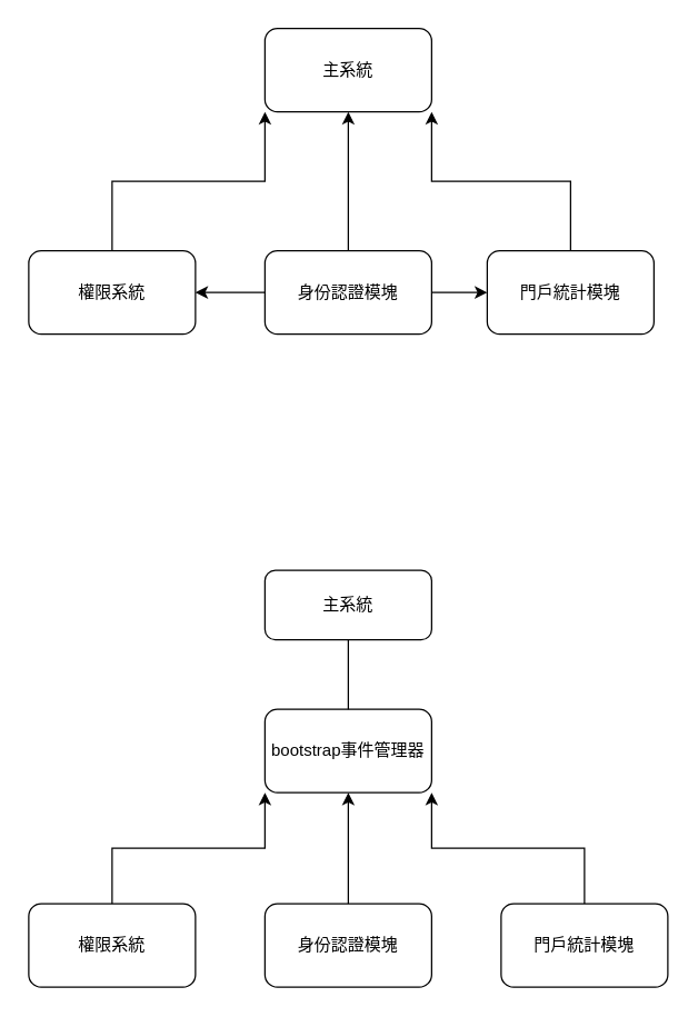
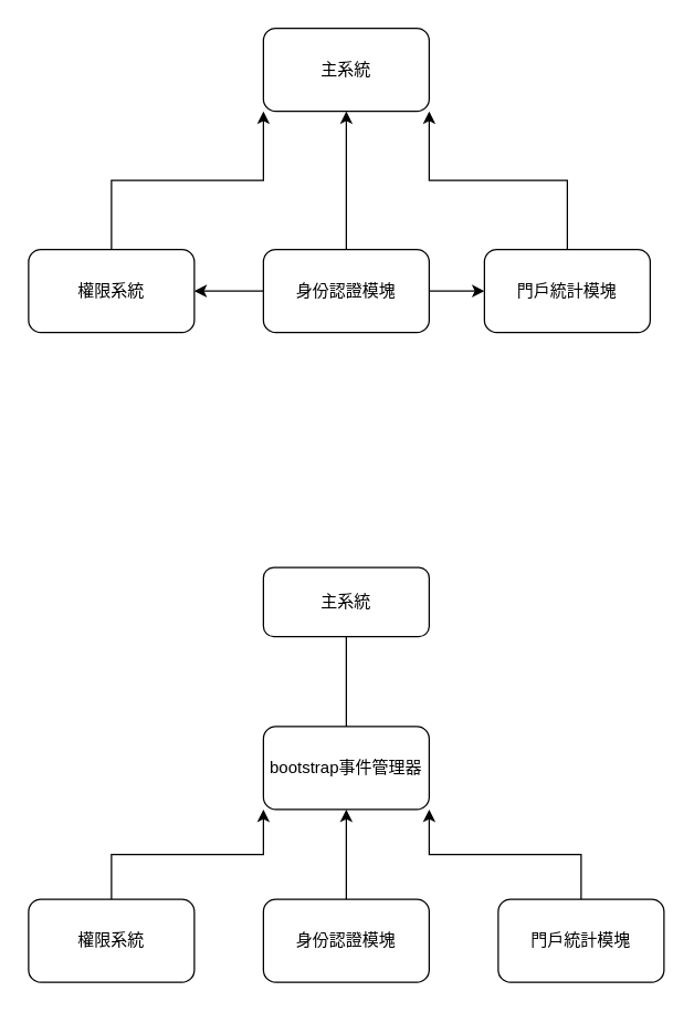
  <mxCell id="0" />
  <mxCell id="1" parent="0" />
  <mxCell id="2" value="主系統" style="rounded=1;whiteSpace=wrap;html=1;" vertex="1" parent="1"><mxGeometry x="190" y="20" width="120" height="60" as="geometry" /></mxCell>
  <mxCell id="3" value="" style="edgeStyle=orthogonalEdgeStyle;rounded=0;orthogonalLoop=1;jettySize=auto;html=1;" edge="1" parent="1" source="6" target="8"><mxGeometry relative="1" as="geometry" /></mxCell>
  <mxCell id="4" style="edgeStyle=orthogonalEdgeStyle;rounded=0;orthogonalLoop=1;jettySize=auto;html=1;exitX=0.5;exitY=0;exitDx=0;exitDy=0;entryX=0.5;entryY=1;entryDx=0;entryDy=0;" edge="1" parent="1" source="6" target="2"><mxGeometry relative="1" as="geometry" /></mxCell>
  <mxCell id="5" style="edgeStyle=orthogonalEdgeStyle;rounded=0;orthogonalLoop=1;jettySize=auto;html=1;exitX=1;exitY=0.5;exitDx=0;exitDy=0;" edge="1" parent="1" source="6" target="10"><mxGeometry relative="1" as="geometry" /></mxCell>
  <mxCell id="6" value="身份認證模塊" style="rounded=1;whiteSpace=wrap;html=1;" vertex="1" parent="1"><mxGeometry x="190" y="180" width="120" height="60" as="geometry" /></mxCell>
  <mxCell id="7" style="edgeStyle=orthogonalEdgeStyle;rounded=0;orthogonalLoop=1;jettySize=auto;html=1;exitX=0.5;exitY=0;exitDx=0;exitDy=0;entryX=0;entryY=1;entryDx=0;entryDy=0;" edge="1" parent="1" source="8" target="2"><mxGeometry relative="1" as="geometry" /></mxCell>
  <mxCell id="8" value="權限系統" style="whiteSpace=wrap;html=1;rounded=1;" vertex="1" parent="1"><mxGeometry x="20" y="180" width="120" height="60" as="geometry" /></mxCell>
  <mxCell id="9" style="edgeStyle=orthogonalEdgeStyle;rounded=0;orthogonalLoop=1;jettySize=auto;html=1;exitX=0.5;exitY=0;exitDx=0;exitDy=0;entryX=1;entryY=1;entryDx=0;entryDy=0;" edge="1" parent="1" source="10" target="2"><mxGeometry relative="1" as="geometry" /></mxCell>
  <mxCell id="10" value="門戶統計模塊" style="rounded=1;whiteSpace=wrap;html=1;" vertex="1" parent="1"><mxGeometry x="350" y="180" width="120" height="60" as="geometry" /></mxCell>
- <mxCell id="11" value="bootstrap事件管理器" style="rounded=1;whiteSpace=wrap;html=1;" vertex="1" parent="1"><mxGeometry x="190" y="510" width="120" height="60" as="geometry" /></mxCell>
+ <mxCell id="11" value="bootstrap事件管理器" style="rounded=1;whiteSpace=wrap;html=1;" vertex="1" parent="1"><mxGeometry x="190" y="525" width="120" height="60" as="geometry" /></mxCell>
  <mxCell id="12" style="edgeStyle=orthogonalEdgeStyle;rounded=0;orthogonalLoop=1;jettySize=auto;html=1;exitX=0.5;exitY=0;exitDx=0;exitDy=0;entryX=0.5;entryY=1;entryDx=0;entryDy=0;" edge="1" parent="1" source="13" target="11"><mxGeometry relative="1" as="geometry" /></mxCell>
  <mxCell id="13" value="身份認證模塊" style="rounded=1;whiteSpace=wrap;html=1;" vertex="1" parent="1"><mxGeometry x="190" y="650" width="120" height="60" as="geometry" /></mxCell>
  <mxCell id="14" style="edgeStyle=orthogonalEdgeStyle;rounded=0;orthogonalLoop=1;jettySize=auto;html=1;exitX=0.5;exitY=0;exitDx=0;exitDy=0;entryX=0;entryY=1;entryDx=0;entryDy=0;" edge="1" parent="1" source="15" target="11"><mxGeometry relative="1" as="geometry" /></mxCell>
  <mxCell id="15" value="權限系統" style="whiteSpace=wrap;html=1;rounded=1;" vertex="1" parent="1"><mxGeometry x="20" y="650" width="120" height="60" as="geometry" /></mxCell>
  <mxCell id="16" style="edgeStyle=orthogonalEdgeStyle;rounded=0;orthogonalLoop=1;jettySize=auto;html=1;exitX=0.5;exitY=0;exitDx=0;exitDy=0;entryX=1;entryY=1;entryDx=0;entryDy=0;" edge="1" parent="1" source="17" target="11"><mxGeometry relative="1" as="geometry" /></mxCell>
  <mxCell id="17" value="門戶統計模塊" style="rounded=1;whiteSpace=wrap;html=1;" vertex="1" parent="1"><mxGeometry x="360" y="650" width="120" height="60" as="geometry" /></mxCell>
  <mxCell id="18" value="主系統" style="rounded=1;whiteSpace=wrap;html=1;" vertex="1" parent="1"><mxGeometry x="190" y="410" width="120" height="50" as="geometry" /></mxCell>
  <mxCell id="19" value="" style="endArrow=none;html=1;entryX=0.5;entryY=1;entryDx=0;entryDy=0;exitX=0.5;exitY=0;exitDx=0;exitDy=0;" edge="1" parent="1" source="11" target="18"><mxGeometry width="50" height="50" relative="1" as="geometry"><mxPoint x="310" y="530" as="sourcePoint" /><mxPoint x="360" y="480" as="targetPoint" /></mxGeometry></mxCell>
